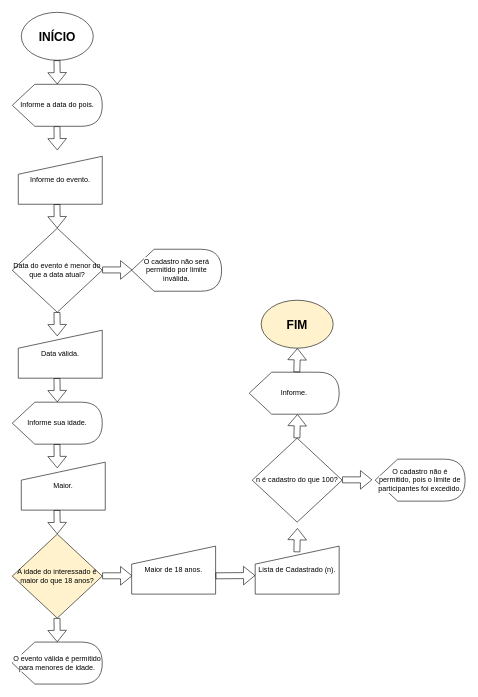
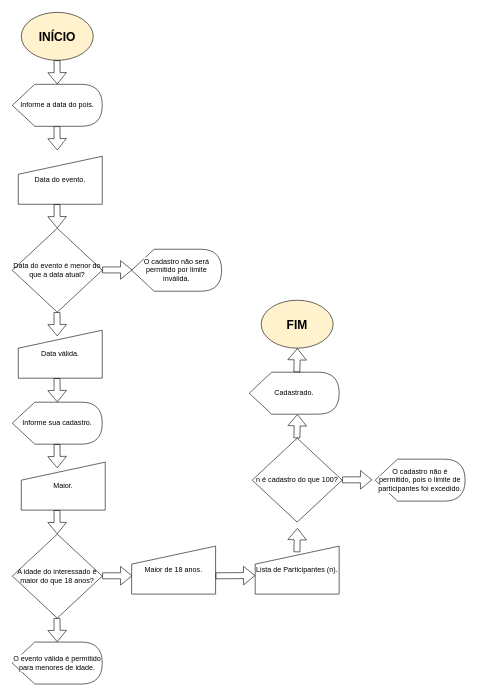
  <mxCell id="0" />
  <mxCell id="1" parent="0" />
- <mxCell id="2" value="&lt;b&gt;&lt;font style=&quot;font-size: 20px&quot;&gt;INÍCIO&lt;/font&gt;&lt;/b&gt;" style="ellipse;whiteSpace=wrap;html=1;" vertex="1" parent="1"><mxGeometry x="35" y="20" width="120" height="80" as="geometry" /></mxCell>
+ <mxCell id="2" value="&lt;b&gt;&lt;font style=&quot;font-size: 20px&quot;&gt;INÍCIO&lt;/font&gt;&lt;/b&gt;" style="ellipse;whiteSpace=wrap;html=1;fillColor=#fff2cc;" vertex="1" parent="1"><mxGeometry x="35" y="20" width="120" height="80" as="geometry" /></mxCell>
  <mxCell id="3" value="" style="shape=flexArrow;endArrow=classic;html=1;" edge="1" parent="1"><mxGeometry width="50" height="50" relative="1" as="geometry"><mxPoint x="94.5" y="100" as="sourcePoint" /><mxPoint x="95" y="140" as="targetPoint" /></mxGeometry></mxCell>
  <mxCell id="4" value="" style="shape=flexArrow;endArrow=classic;html=1;" edge="1" parent="1"><mxGeometry width="50" height="50" relative="1" as="geometry"><mxPoint x="94.5" y="210" as="sourcePoint" /><mxPoint x="95" y="250" as="targetPoint" /></mxGeometry></mxCell>
  <mxCell id="5" value="Informe a data do pois." style="shape=display;whiteSpace=wrap;html=1;" vertex="1" parent="1"><mxGeometry x="20" y="140" width="150" height="70" as="geometry" /></mxCell>
- <mxCell id="6" value="Informe do evento." style="shape=manualInput;whiteSpace=wrap;html=1;" vertex="1" parent="1"><mxGeometry x="30" y="260" width="140" height="80" as="geometry" /></mxCell>
+ <mxCell id="6" value="Data do evento." style="shape=manualInput;whiteSpace=wrap;html=1;" vertex="1" parent="1"><mxGeometry x="30" y="260" width="140" height="80" as="geometry" /></mxCell>
  <mxCell id="7" value="Data do evento é menor do que a data atual?" style="rhombus;whiteSpace=wrap;html=1;" vertex="1" parent="1"><mxGeometry x="20" y="380" width="150" height="140" as="geometry" /></mxCell>
  <mxCell id="8" value="" style="shape=flexArrow;endArrow=classic;html=1;" edge="1" parent="1"><mxGeometry width="50" height="50" relative="1" as="geometry"><mxPoint x="94.5" y="340" as="sourcePoint" /><mxPoint x="95" y="380" as="targetPoint" /></mxGeometry></mxCell>
  <mxCell id="9" value="" style="shape=flexArrow;endArrow=classic;html=1;" edge="1" parent="1"><mxGeometry width="50" height="50" relative="1" as="geometry"><mxPoint x="170" y="449.5" as="sourcePoint" /><mxPoint x="220" y="449.5" as="targetPoint" /></mxGeometry></mxCell>
  <mxCell id="10" value="&lt;span style=&quot;background-color: rgb(255 , 255 , 255)&quot;&gt;O cadastro não será permitido por limite inválida.&lt;/span&gt;" style="shape=display;whiteSpace=wrap;html=1;" vertex="1" parent="1"><mxGeometry x="219" y="415" width="150" height="70" as="geometry" /></mxCell>
  <mxCell id="11" value="" style="shape=flexArrow;endArrow=classic;html=1;" edge="1" parent="1"><mxGeometry width="50" height="50" relative="1" as="geometry"><mxPoint x="94.5" y="520" as="sourcePoint" /><mxPoint x="95" y="560" as="targetPoint" /></mxGeometry></mxCell>
  <mxCell id="12" value="Data válida." style="shape=manualInput;whiteSpace=wrap;html=1;" vertex="1" parent="1"><mxGeometry x="30" y="550" width="140" height="80" as="geometry" /></mxCell>
- <mxCell id="13" value="Informe sua idade." style="shape=display;whiteSpace=wrap;html=1;" vertex="1" parent="1"><mxGeometry x="20" y="670" width="150" height="70" as="geometry" /></mxCell>
+ <mxCell id="13" value="Informe sua cadastro." style="shape=display;whiteSpace=wrap;html=1;" vertex="1" parent="1"><mxGeometry x="20" y="670" width="150" height="70" as="geometry" /></mxCell>
  <mxCell id="14" value="" style="shape=flexArrow;endArrow=classic;html=1;" edge="1" parent="1"><mxGeometry width="50" height="50" relative="1" as="geometry"><mxPoint x="94.5" y="630" as="sourcePoint" /><mxPoint x="95" y="670" as="targetPoint" /></mxGeometry></mxCell>
  <mxCell id="15" value="Maior." style="shape=manualInput;whiteSpace=wrap;html=1;" vertex="1" parent="1"><mxGeometry x="35" y="770" width="140" height="80" as="geometry" /></mxCell>
  <mxCell id="16" value="" style="shape=flexArrow;endArrow=classic;html=1;" edge="1" parent="1"><mxGeometry width="50" height="50" relative="1" as="geometry"><mxPoint x="94.5" y="740" as="sourcePoint" /><mxPoint x="95" y="780" as="targetPoint" /></mxGeometry></mxCell>
- <mxCell id="17" value="A idade do interessado é maior do que 18 anos?" style="rhombus;whiteSpace=wrap;html=1;fillColor=#fff2cc;" vertex="1" parent="1"><mxGeometry x="20" y="890" width="150" height="140" as="geometry" /></mxCell>
+ <mxCell id="17" value="A idade do interessado é maior do que 18 anos?" style="rhombus;whiteSpace=wrap;html=1;" vertex="1" parent="1"><mxGeometry x="20" y="890" width="150" height="140" as="geometry" /></mxCell>
  <mxCell id="18" value="" style="shape=flexArrow;endArrow=classic;html=1;" edge="1" parent="1"><mxGeometry width="50" height="50" relative="1" as="geometry"><mxPoint x="94.5" y="850" as="sourcePoint" /><mxPoint x="95" y="890" as="targetPoint" /></mxGeometry></mxCell>
  <mxCell id="19" value="" style="shape=flexArrow;endArrow=classic;html=1;" edge="1" parent="1"><mxGeometry width="50" height="50" relative="1" as="geometry"><mxPoint x="170" y="959.5" as="sourcePoint" /><mxPoint x="220" y="959.5" as="targetPoint" /></mxGeometry></mxCell>
  <mxCell id="20" value="&lt;span style=&quot;font-family: , , &amp;#34;sf mono&amp;#34; , &amp;#34;menlo&amp;#34; , &amp;#34;consolas&amp;#34; , &amp;#34;liberation mono&amp;#34; , monospace ; background-color: rgb(255 , 255 , 255)&quot;&gt;O evento válida é permitido para menores de idade.&lt;/span&gt;" style="shape=display;whiteSpace=wrap;html=1;" vertex="1" parent="1"><mxGeometry x="20" y="1070" width="150" height="70" as="geometry" /></mxCell>
  <mxCell id="21" value="" style="shape=flexArrow;endArrow=classic;html=1;" edge="1" parent="1"><mxGeometry width="50" height="50" relative="1" as="geometry"><mxPoint x="94.5" y="1030" as="sourcePoint" /><mxPoint x="95" y="1070" as="targetPoint" /></mxGeometry></mxCell>
  <mxCell id="22" value="Maior de 18 anos." style="shape=manualInput;whiteSpace=wrap;html=1;" vertex="1" parent="1"><mxGeometry x="219" y="910" width="140" height="80" as="geometry" /></mxCell>
  <mxCell id="23" value="" style="shape=flexArrow;endArrow=classic;html=1;" edge="1" parent="1"><mxGeometry width="50" height="50" relative="1" as="geometry"><mxPoint x="359" y="959.5" as="sourcePoint" /><mxPoint x="425" y="959" as="targetPoint" /></mxGeometry></mxCell>
- <mxCell id="24" value="Lista de Cadastrado (n)." style="shape=manualInput;whiteSpace=wrap;html=1;" vertex="1" parent="1"><mxGeometry x="425" y="910" width="140" height="80" as="geometry" /></mxCell>
+ <mxCell id="24" value="Lista de Participantes (n)." style="shape=manualInput;whiteSpace=wrap;html=1;" vertex="1" parent="1"><mxGeometry x="425" y="910" width="140" height="80" as="geometry" /></mxCell>
  <mxCell id="25" value="" style="shape=flexArrow;endArrow=classic;html=1;" edge="1" parent="1"><mxGeometry width="50" height="50" relative="1" as="geometry"><mxPoint x="494.5" y="920" as="sourcePoint" /><mxPoint x="495.5" y="880" as="targetPoint" /></mxGeometry></mxCell>
  <mxCell id="26" value="n é cadastro do que 100?" style="rhombus;whiteSpace=wrap;html=1;" vertex="1" parent="1"><mxGeometry x="420" y="730" width="150" height="140" as="geometry" /></mxCell>
  <mxCell id="27" value="" style="shape=flexArrow;endArrow=classic;html=1;" edge="1" parent="1"><mxGeometry width="50" height="50" relative="1" as="geometry"><mxPoint x="494.5" y="730" as="sourcePoint" /><mxPoint x="495.5" y="690" as="targetPoint" /></mxGeometry></mxCell>
- <mxCell id="28" value="Informe." style="shape=display;whiteSpace=wrap;html=1;" vertex="1" parent="1"><mxGeometry x="415" y="620" width="150" height="70" as="geometry" /></mxCell>
+ <mxCell id="28" value="Cadastrado." style="shape=display;whiteSpace=wrap;html=1;" vertex="1" parent="1"><mxGeometry x="415" y="620" width="150" height="70" as="geometry" /></mxCell>
  <mxCell id="29" value="" style="shape=flexArrow;endArrow=classic;html=1;" edge="1" parent="1"><mxGeometry width="50" height="50" relative="1" as="geometry"><mxPoint x="570" y="799.5" as="sourcePoint" /><mxPoint x="620" y="799.5" as="targetPoint" /></mxGeometry></mxCell>
  <mxCell id="30" value="&lt;span style=&quot;background-color: rgb(255 , 255 , 255)&quot;&gt;O cadastro não é permitido, pois o limite de participantes foi excedido.&lt;/span&gt;" style="shape=display;whiteSpace=wrap;html=1;" vertex="1" parent="1"><mxGeometry x="625" y="765" width="150" height="70" as="geometry" /></mxCell>
  <mxCell id="31" value="&lt;b&gt;&lt;font style=&quot;font-size: 20px&quot;&gt;FIM&lt;/font&gt;&lt;/b&gt;" style="ellipse;whiteSpace=wrap;html=1;fillColor=#fff2cc;" vertex="1" parent="1"><mxGeometry x="435" y="500" width="120" height="80" as="geometry" /></mxCell>
  <mxCell id="32" value="" style="shape=flexArrow;endArrow=classic;html=1;" edge="1" parent="1"><mxGeometry width="50" height="50" relative="1" as="geometry"><mxPoint x="494.41" y="620" as="sourcePoint" /><mxPoint x="495.41" y="580" as="targetPoint" /></mxGeometry></mxCell>
